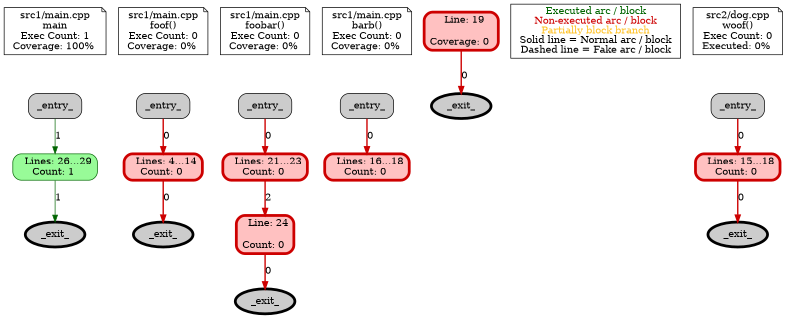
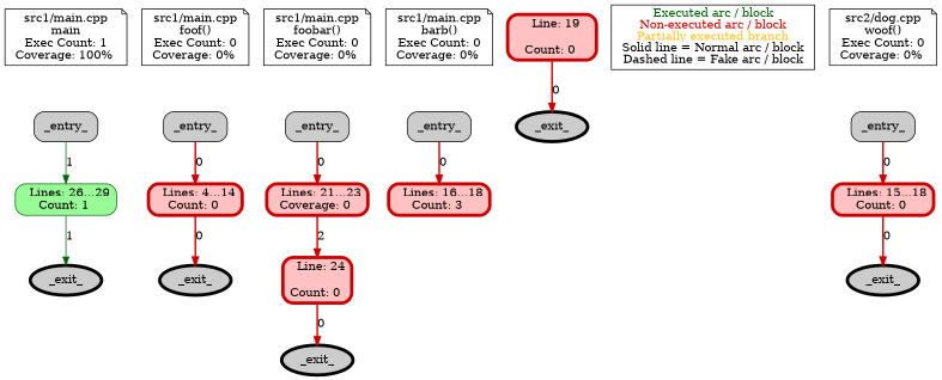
  digraph {
    node [color=black fillcolor=grey80 penwidth=4 shape=box style="filled, rounded"]
    edge [color=red3 style=solid penwidth=2]
    n1 [fillcolor=grey100 label=< src1/main.cpp <br /> main <br /> Exec Count: 1 <br /> Coverage: 100%  > penwidth=1 shape=note style=filled]
    n2 [label=< _entry_ > penwidth=""]
    n3 [color=darkgreen fillcolor=palegreen label=<  Lines: 26...29<br />Count: 1 > penwidth=""]
    n4 [label=< _exit_ > shape=ellipse]
    n5 [fillcolor=grey100 label=< src1/main.cpp <br /> foof() <br /> Exec Count: 0 <br /> Coverage: 0%  > penwidth=1 shape=note style=filled]
    n6 [label=< _entry_ > penwidth=""]
    n7 [color=red3 fillcolor=rosybrown1 label=<  Lines: 4...14<br />Count: 0 >]
    n8 [label=< _exit_ > shape=ellipse]
    n9 [fillcolor=grey100 label=< src1/main.cpp <br /> foobar() <br /> Exec Count: 0 <br /> Coverage: 0%  > penwidth=1 shape=note style=filled]
    n10 [label=< _entry_ > penwidth=""]
-   n11 [color=red3 fillcolor=rosybrown1 label=<  Lines: 21...23<br />Count: 0 >]
+   n11 [color=red3 fillcolor=rosybrown1 label=<  Lines: 21...23<br />Coverage: 0 >]
    n12 [color=red3 fillcolor=rosybrown1 label=<  Line: 24<br /><br />Count: 0 >]
    n13 [label=< _exit_ > shape=ellipse]
    n14 [fillcolor=grey100 label=< src1/main.cpp <br /> barb() <br /> Exec Count: 0 <br /> Coverage: 0%  > penwidth=1 shape=note style=filled]
    n15 [label=< _entry_ > penwidth=""]
-   n16 [color=red3 fillcolor=rosybrown1 label=<  Lines: 16...18<br />Count: 0 >]
-   n17 [color=red3 fillcolor=rosybrown1 label=<  Line: 19<br /><br />Coverage: 0 >]
+   n16 [color=red3 fillcolor=rosybrown1 label=<  Lines: 16...18<br />Count: 3 >]
+   n17 [color=red3 fillcolor=rosybrown1 label=<  Line: 19<br /><br />Count: 0 >]
    n18 [label=< _exit_ > shape=ellipse]
-   n19 [label=< <font color="darkgreen">Executed arc / block</font> <br /> <font color="red3">Non-executed arc / block</font> <br /> <font color="goldenrod1">Partially block branch</font> <br /> Solid line = Normal arc / block <br /> Dashed line = Fake arc / block > fillcolor="" penwidth="" style=""]
-   n20 [fillcolor=grey100 label=< src2/dog.cpp <br /> woof() <br /> Exec Count: 0 <br /> Executed: 0%  > penwidth=1 shape=note style=filled]
+   n19 [label=< <font color="darkgreen">Executed arc / block</font> <br /> <font color="red3">Non-executed arc / block</font> <br /> <font color="goldenrod1">Partially executed branch</font> <br /> Solid line = Normal arc / block <br /> Dashed line = Fake arc / block > fillcolor="" penwidth="" style=""]
+   n20 [fillcolor=grey100 label=< src2/dog.cpp <br /> woof() <br /> Exec Count: 0 <br /> Coverage: 0%  > penwidth=1 shape=note style=filled]
    n21 [label=< _entry_ > penwidth=""]
    n22 [color=red3 fillcolor=rosybrown1 label=<  Lines: 15...18<br />Count: 0 >]
    n23 [label=< _exit_ > shape=ellipse]
    subgraph sub_1 {
      subgraph sub_2 {
        n1
        n2
        n3
        n4
      }
      subgraph sub_3 {
        n5
        n6
        n7
        n8
      }
      subgraph sub_4 {
        n9
        n10
        n11
        n12
        n13
      }
      subgraph sub_5 {
        n14
        n15
        n16
        n17
        n18
      }
    }
    subgraph sub_6 {
      n19
    }
    subgraph sub_7 {
      subgraph sub_8 {
        n20
        n21
        n22
        n23
      }
    }
    n1 -> n2 [color=black style=invis penwidth=""]
    n2 -> n3 [color=darkgreen label=1 penwidth=""]
    n3 -> n4 [color=darkgreen label=1 penwidth=""]
    n5 -> n6 [color=black style=invis penwidth=""]
    n6 -> n7 [label=0]
    n7 -> n8 [label=0]
    n9 -> n10 [color=black style=invis penwidth=""]
    n10 -> n11 [label=0]
    n11 -> n12 [label=2]
    n12 -> n13 [label=0]
    n14 -> n15 [color=black style=invis penwidth=""]
    n15 -> n16 [label=0]
    n17 -> n18 [label=0]
    n20 -> n21 [color=black style=invis penwidth=""]
    n21 -> n22 [label=0]
    n22 -> n23 [label=0]
  }
